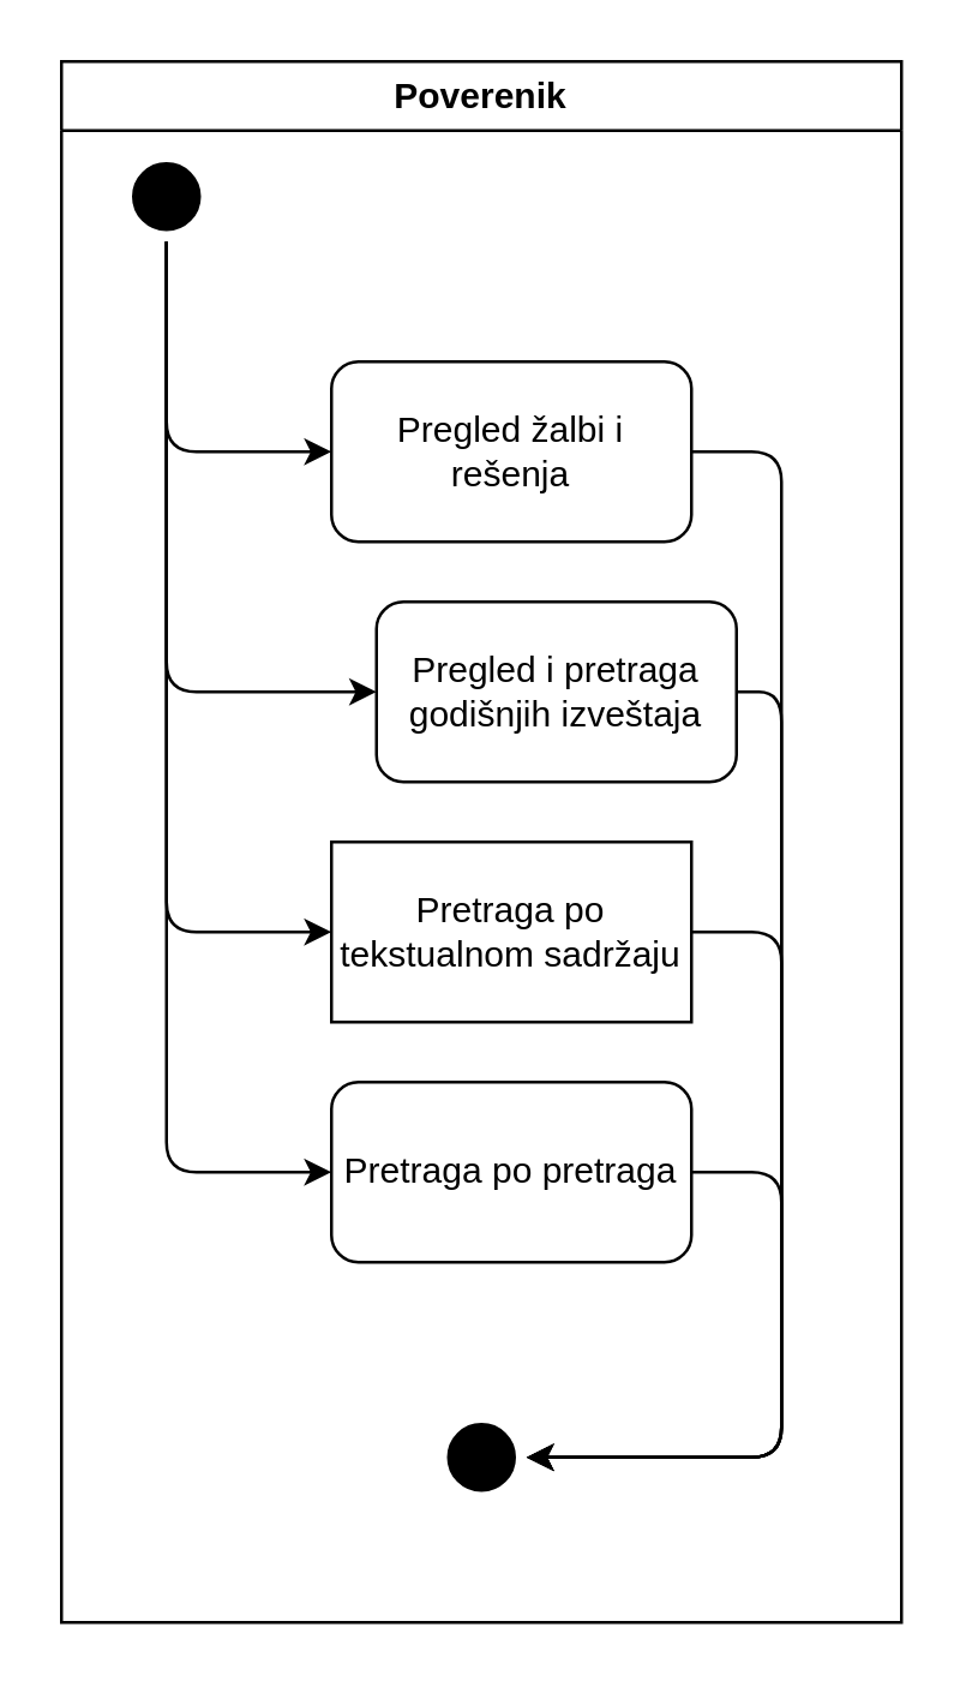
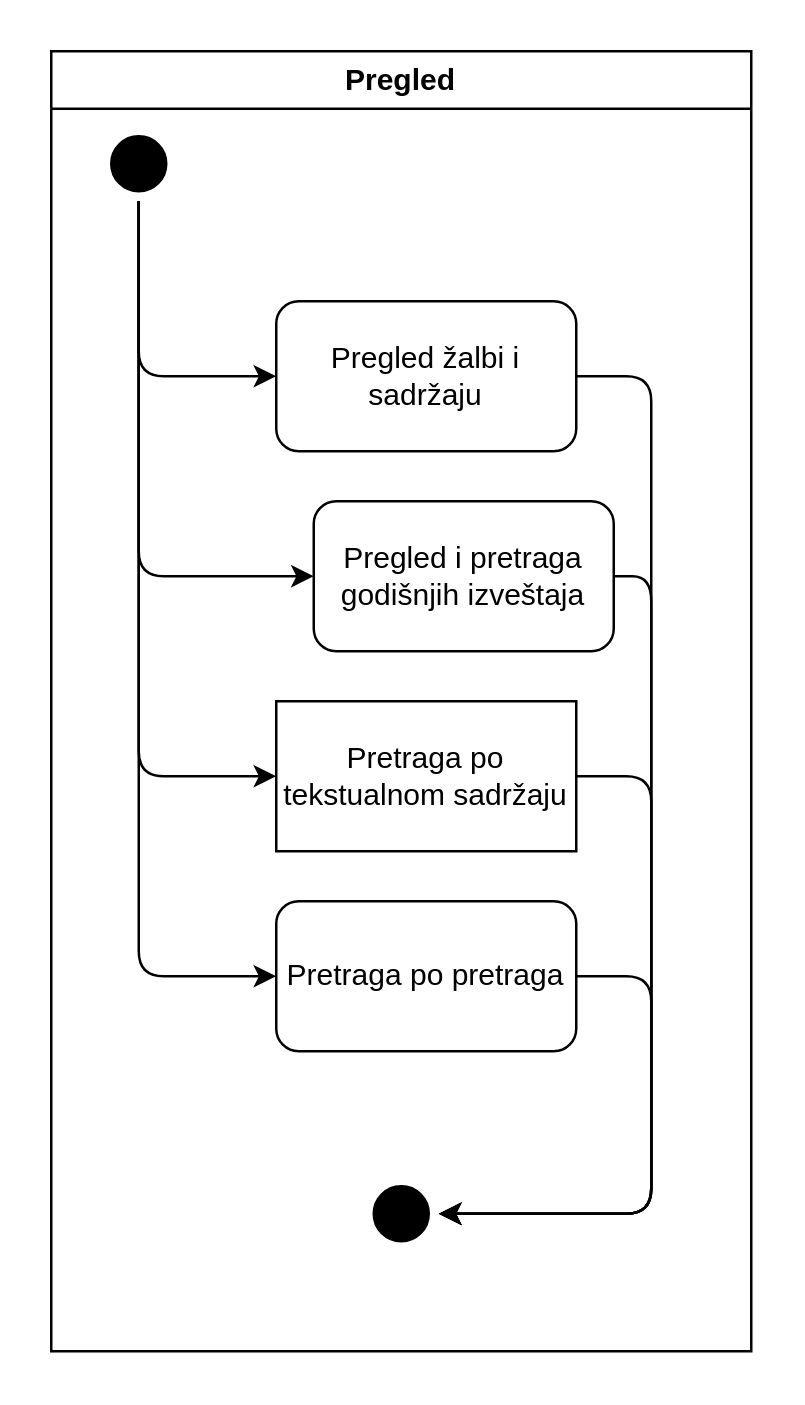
  <mxCell id="0" />
  <mxCell id="1" parent="0" />
- <mxCell id="2" value="Poverenik" style="swimlane;whiteSpace=wrap" parent="1" vertex="1"><mxGeometry x="20" y="20" width="280" height="520" as="geometry" /></mxCell>
+ <mxCell id="2" value="Pregled" style="swimlane;whiteSpace=wrap" parent="1" vertex="1"><mxGeometry x="20" y="20" width="280" height="520" as="geometry" /></mxCell>
  <mxCell id="3" value="" style="ellipse;shape=startState;fillColor=#000000;" parent="2" vertex="1"><mxGeometry x="20" y="30" width="30" height="30" as="geometry" /></mxCell>
- <mxCell id="4" value="Pregled žalbi i rešenja" style="rounded=1;whiteSpace=wrap;html=1;" vertex="1" parent="2"><mxGeometry x="90" y="100" width="120" height="60" as="geometry" /></mxCell>
+ <mxCell id="4" value="Pregled žalbi i sadržaju" style="rounded=1;whiteSpace=wrap;html=1;" vertex="1" parent="2"><mxGeometry x="90" y="100" width="120" height="60" as="geometry" /></mxCell>
  <mxCell id="5" value="Pretraga po tekstualnom sadržaju" style="whiteSpace=wrap;html=1;rounded=0;" vertex="1" parent="2"><mxGeometry x="90" y="260" width="120" height="60" as="geometry" /></mxCell>
  <mxCell id="6" value="Pretraga po pretraga" style="rounded=1;whiteSpace=wrap;html=1;" vertex="1" parent="2"><mxGeometry x="90" y="340" width="120" height="60" as="geometry" /></mxCell>
  <mxCell id="7" value="Pregled i pretraga godišnjih izveštaja" style="rounded=1;whiteSpace=wrap;html=1;" vertex="1" parent="2"><mxGeometry x="105" y="180" width="120" height="60" as="geometry" /></mxCell>
  <mxCell id="8" value="" style="endArrow=classic;html=1;entryX=0;entryY=0.5;entryDx=0;entryDy=0;exitX=0.5;exitY=1;exitDx=0;exitDy=0;" edge="1" parent="2" source="3" target="4"><mxGeometry width="50" height="50" relative="1" as="geometry"><mxPoint x="70" y="70" as="sourcePoint" /><mxPoint x="220" y="240" as="targetPoint" /><Array as="points"><mxPoint x="35" y="130" /></Array></mxGeometry></mxCell>
  <mxCell id="9" value="" style="endArrow=classic;html=1;entryX=0;entryY=0.5;entryDx=0;entryDy=0;exitX=0.5;exitY=1;exitDx=0;exitDy=0;" edge="1" parent="2" source="3" target="7"><mxGeometry width="50" height="50" relative="1" as="geometry"><mxPoint x="170" y="290" as="sourcePoint" /><mxPoint x="220" y="240" as="targetPoint" /><Array as="points"><mxPoint x="35" y="210" /></Array></mxGeometry></mxCell>
  <mxCell id="10" value="" style="endArrow=classic;html=1;entryX=0;entryY=0.5;entryDx=0;entryDy=0;exitX=0.5;exitY=1;exitDx=0;exitDy=0;" edge="1" parent="2" source="3" target="5"><mxGeometry width="50" height="50" relative="1" as="geometry"><mxPoint x="40" y="230" as="sourcePoint" /><mxPoint x="220" y="310" as="targetPoint" /><Array as="points"><mxPoint x="35" y="290" /></Array></mxGeometry></mxCell>
  <mxCell id="11" value="" style="endArrow=classic;html=1;entryX=0;entryY=0.5;entryDx=0;entryDy=0;exitX=0.5;exitY=1;exitDx=0;exitDy=0;" edge="1" parent="2" source="3" target="6"><mxGeometry width="50" height="50" relative="1" as="geometry"><mxPoint x="170" y="360" as="sourcePoint" /><mxPoint x="220" y="310" as="targetPoint" /><Array as="points"><mxPoint x="35" y="370" /></Array></mxGeometry></mxCell>
  <mxCell id="12" value="" style="ellipse;shape=startState;fillColor=#000000;" vertex="1" parent="2"><mxGeometry x="125" y="450" width="30" height="30" as="geometry" /></mxCell>
  <mxCell id="13" value="" style="endArrow=classic;html=1;entryX=1;entryY=0.5;entryDx=0;entryDy=0;exitX=1;exitY=0.5;exitDx=0;exitDy=0;" edge="1" parent="2" source="6" target="12"><mxGeometry width="50" height="50" relative="1" as="geometry"><mxPoint x="170" y="380" as="sourcePoint" /><mxPoint x="220" y="330" as="targetPoint" /><Array as="points"><mxPoint x="240" y="370" /><mxPoint x="240" y="465" /></Array></mxGeometry></mxCell>
  <mxCell id="14" value="" style="endArrow=classic;html=1;exitX=1;exitY=0.5;exitDx=0;exitDy=0;entryX=1;entryY=0.5;entryDx=0;entryDy=0;" edge="1" parent="2" source="5" target="12"><mxGeometry width="50" height="50" relative="1" as="geometry"><mxPoint x="170" y="380" as="sourcePoint" /><mxPoint x="220" y="330" as="targetPoint" /><Array as="points"><mxPoint x="240" y="290" /><mxPoint x="240" y="465" /></Array></mxGeometry></mxCell>
  <mxCell id="15" value="" style="endArrow=classic;html=1;entryX=1;entryY=0.5;entryDx=0;entryDy=0;exitX=1;exitY=0.5;exitDx=0;exitDy=0;" edge="1" parent="2" source="7" target="12"><mxGeometry width="50" height="50" relative="1" as="geometry"><mxPoint x="170" y="180" as="sourcePoint" /><mxPoint x="220" y="130" as="targetPoint" /><Array as="points"><mxPoint x="240" y="210" /><mxPoint x="240" y="465" /></Array></mxGeometry></mxCell>
  <mxCell id="16" value="" style="endArrow=classic;html=1;exitX=1;exitY=0.5;exitDx=0;exitDy=0;entryX=1;entryY=0.5;entryDx=0;entryDy=0;" edge="1" parent="2" source="4" target="12"><mxGeometry width="50" height="50" relative="1" as="geometry"><mxPoint x="170" y="270" as="sourcePoint" /><mxPoint x="220" y="220" as="targetPoint" /><Array as="points"><mxPoint x="240" y="130" /><mxPoint x="240" y="465" /></Array></mxGeometry></mxCell>
